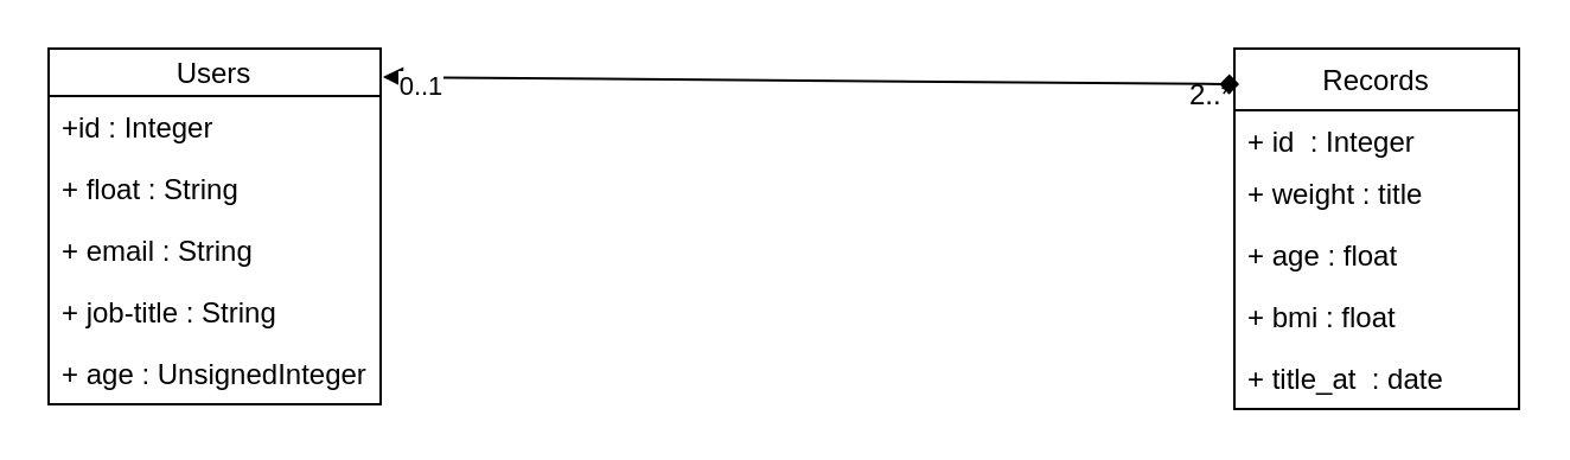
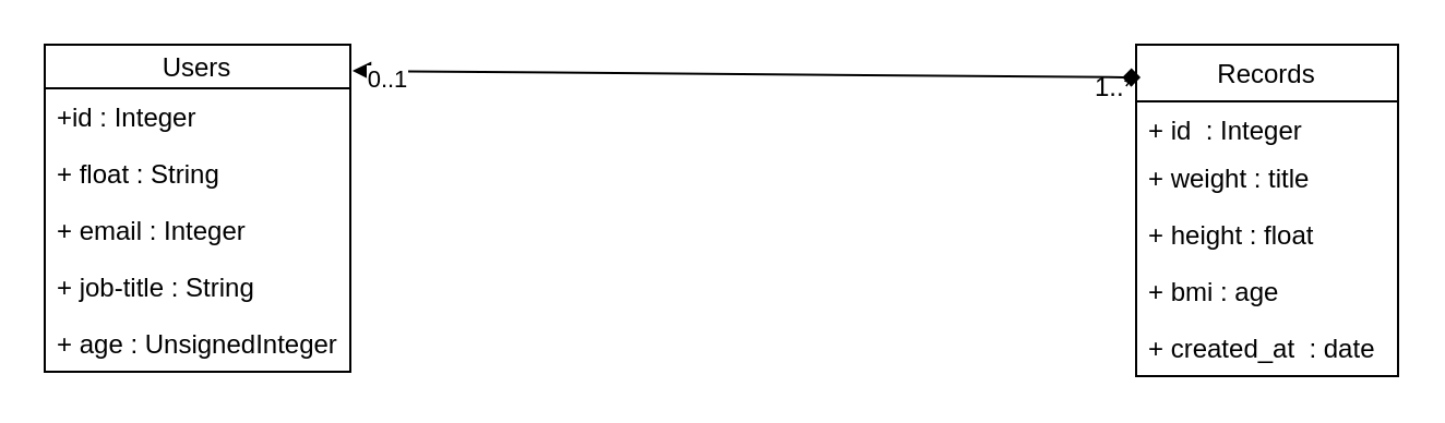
  <mxCell id="0" />
  <mxCell id="1" parent="0" />
  <mxCell id="2" value="Users" style="swimlane;fontStyle=0;childLayout=stackLayout;horizontal=1;startSize=20;fillColor=none;horizontalStack=0;resizeParent=1;resizeParentMax=0;resizeLast=0;collapsible=1;marginBottom=0;" vertex="1" parent="1"><mxGeometry x="20" y="20" width="140" height="150" as="geometry" /></mxCell>
  <mxCell id="3" value="+id : Integer" style="text;strokeColor=none;fillColor=none;align=left;verticalAlign=top;spacingLeft=4;spacingRight=4;overflow=hidden;rotatable=0;points=[[0,0.5],[1,0.5]];portConstraint=eastwest;" vertex="1" parent="2"><mxGeometry y="20" width="140" height="26" as="geometry" /></mxCell>
  <mxCell id="4" value="+ float : String" style="text;strokeColor=none;fillColor=none;align=left;verticalAlign=top;spacingLeft=4;spacingRight=4;overflow=hidden;rotatable=0;points=[[0,0.5],[1,0.5]];portConstraint=eastwest;" vertex="1" parent="2"><mxGeometry y="46" width="140" height="26" as="geometry" /></mxCell>
- <mxCell id="5" value="+ email : String" style="text;strokeColor=none;fillColor=none;align=left;verticalAlign=top;spacingLeft=4;spacingRight=4;overflow=hidden;rotatable=0;points=[[0,0.5],[1,0.5]];portConstraint=eastwest;" vertex="1" parent="2"><mxGeometry y="72" width="140" height="26" as="geometry" /></mxCell>
+ <mxCell id="5" value="+ email : Integer" style="text;strokeColor=none;fillColor=none;align=left;verticalAlign=top;spacingLeft=4;spacingRight=4;overflow=hidden;rotatable=0;points=[[0,0.5],[1,0.5]];portConstraint=eastwest;" vertex="1" parent="2"><mxGeometry y="72" width="140" height="26" as="geometry" /></mxCell>
  <mxCell id="6" value="+ job-title : String" style="text;strokeColor=none;fillColor=none;align=left;verticalAlign=top;spacingLeft=4;spacingRight=4;overflow=hidden;rotatable=0;points=[[0,0.5],[1,0.5]];portConstraint=eastwest;" vertex="1" parent="2"><mxGeometry y="98" width="140" height="26" as="geometry" /></mxCell>
  <mxCell id="7" value="+ age : UnsignedInteger" style="text;strokeColor=none;fillColor=none;align=left;verticalAlign=top;spacingLeft=4;spacingRight=4;overflow=hidden;rotatable=0;points=[[0,0.5],[1,0.5]];portConstraint=eastwest;" vertex="1" parent="2"><mxGeometry y="124" width="140" height="26" as="geometry" /></mxCell>
  <mxCell id="8" value="Records" style="swimlane;fontStyle=0;childLayout=stackLayout;horizontal=1;startSize=26;fillColor=none;horizontalStack=0;resizeParent=1;resizeParentMax=0;resizeLast=0;collapsible=1;marginBottom=0;" vertex="1" parent="1"><mxGeometry x="520" y="20" width="120" height="152" as="geometry" /></mxCell>
  <mxCell id="9" value="+ id  : Integer" style="text;strokeColor=none;fillColor=none;align=left;verticalAlign=top;spacingLeft=4;spacingRight=4;overflow=hidden;rotatable=0;points=[[0,0.5],[1,0.5]];portConstraint=eastwest;" vertex="1" parent="8"><mxGeometry y="26" width="120" height="22" as="geometry" /></mxCell>
  <mxCell id="10" value="+ weight : title" style="text;strokeColor=none;fillColor=none;align=left;verticalAlign=top;spacingLeft=4;spacingRight=4;overflow=hidden;rotatable=0;points=[[0,0.5],[1,0.5]];portConstraint=eastwest;" vertex="1" parent="8"><mxGeometry y="48" width="120" height="26" as="geometry" /></mxCell>
- <mxCell id="11" value="+ age : float" style="text;strokeColor=none;fillColor=none;align=left;verticalAlign=top;spacingLeft=4;spacingRight=4;overflow=hidden;rotatable=0;points=[[0,0.5],[1,0.5]];portConstraint=eastwest;" vertex="1" parent="8"><mxGeometry y="74" width="120" height="26" as="geometry" /></mxCell>
- <mxCell id="12" value="+ bmi : float" style="text;strokeColor=none;fillColor=none;align=left;verticalAlign=top;spacingLeft=4;spacingRight=4;overflow=hidden;rotatable=0;points=[[0,0.5],[1,0.5]];portConstraint=eastwest;" vertex="1" parent="8"><mxGeometry y="100" width="120" height="26" as="geometry" /></mxCell>
- <mxCell id="13" value="+ title_at  : date" style="text;strokeColor=none;fillColor=none;align=left;verticalAlign=top;spacingLeft=4;spacingRight=4;overflow=hidden;rotatable=0;points=[[0,0.5],[1,0.5]];portConstraint=eastwest;" vertex="1" parent="8"><mxGeometry y="126" width="120" height="26" as="geometry" /></mxCell>
+ <mxCell id="11" value="+ height : float" style="text;strokeColor=none;fillColor=none;align=left;verticalAlign=top;spacingLeft=4;spacingRight=4;overflow=hidden;rotatable=0;points=[[0,0.5],[1,0.5]];portConstraint=eastwest;" vertex="1" parent="8"><mxGeometry y="74" width="120" height="26" as="geometry" /></mxCell>
+ <mxCell id="12" value="+ bmi : age" style="text;strokeColor=none;fillColor=none;align=left;verticalAlign=top;spacingLeft=4;spacingRight=4;overflow=hidden;rotatable=0;points=[[0,0.5],[1,0.5]];portConstraint=eastwest;" vertex="1" parent="8"><mxGeometry y="100" width="120" height="26" as="geometry" /></mxCell>
+ <mxCell id="13" value="+ created_at  : date" style="text;strokeColor=none;fillColor=none;align=left;verticalAlign=top;spacingLeft=4;spacingRight=4;overflow=hidden;rotatable=0;points=[[0,0.5],[1,0.5]];portConstraint=eastwest;" vertex="1" parent="8"><mxGeometry y="126" width="120" height="26" as="geometry" /></mxCell>
  <mxCell id="14" value="" style="endArrow=diamond;startArrow=block;endFill=1;startFill=1;html=1;entryX=0.017;entryY=0.099;entryDx=0;entryDy=0;entryPerimeter=0;exitX=1.007;exitY=0.08;exitDx=0;exitDy=0;exitPerimeter=0;" edge="1" parent="1" source="2" target="8"><mxGeometry width="160" relative="1" as="geometry"><mxPoint x="130" y="100" as="sourcePoint" /><mxPoint x="290" y="100" as="targetPoint" /></mxGeometry></mxCell>
  <mxCell id="15" value="0..1" style="edgeLabel;html=1;align=center;verticalAlign=middle;resizable=0;points=[];" vertex="1" connectable="0" parent="14"><mxGeometry x="-0.911" y="-3" relative="1" as="geometry"><mxPoint as="offset" /></mxGeometry></mxCell>
- <mxCell id="16" value="2..*" style="text;html=1;align=center;verticalAlign=middle;resizable=0;points=[];autosize=1;" vertex="1" parent="1"><mxGeometry x="495" y="30" width="30" height="20" as="geometry" /></mxCell>
+ <mxCell id="16" value="1..*" style="text;html=1;align=center;verticalAlign=middle;resizable=0;points=[];autosize=1;" vertex="1" parent="1"><mxGeometry x="495" y="30" width="30" height="20" as="geometry" /></mxCell>
